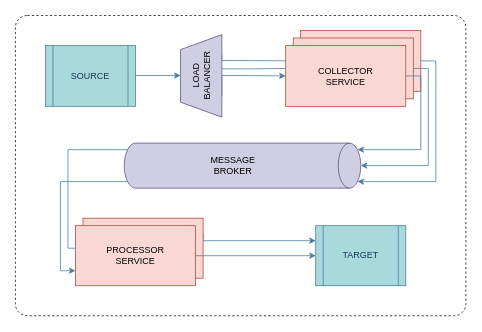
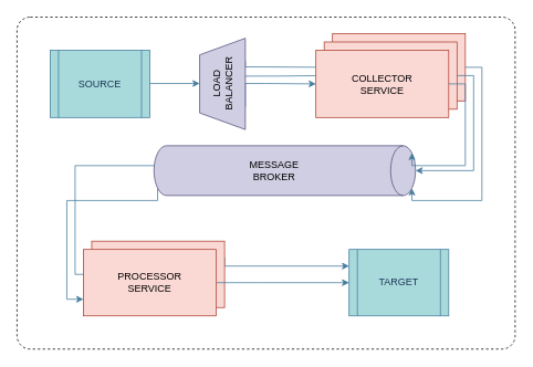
  <mxCell id="0" />
  <mxCell id="1" parent="0" />
  <mxCell id="2" value="" style="rounded=1;whiteSpace=wrap;html=1;labelBackgroundColor=none;dashed=1;strokeWidth=1;movable=0;resizable=0;rotatable=0;deletable=0;editable=0;locked=1;connectable=0;arcSize=4;" parent="1" vertex="1"><mxGeometry x="20" y="20" width="600" height="400" as="geometry" /></mxCell>
  <mxCell id="3" style="edgeStyle=orthogonalEdgeStyle;rounded=0;orthogonalLoop=1;jettySize=auto;html=1;entryX=0.5;entryY=0;entryDx=0;entryDy=0;strokeColor=#457B9D;fontColor=#1D3557;fillColor=#A8DADC;" parent="1" source="4" edge="1"><mxGeometry relative="1" as="geometry"><mxPoint x="240" y="100" as="targetPoint" /></mxGeometry></mxCell>
  <mxCell id="4" value="SOURCE" style="shape=process;whiteSpace=wrap;html=1;backgroundOutline=1;size=0.083;rotation=0;labelBackgroundColor=none;fillColor=#A8DADC;strokeColor=#457B9D;fontColor=#1D3557;" parent="1" vertex="1"><mxGeometry x="60" y="60" width="120" height="81" as="geometry" /></mxCell>
  <mxCell id="5" value="&lt;div&gt;TARGET&lt;/div&gt;" style="shape=process;whiteSpace=wrap;html=1;backgroundOutline=1;size=0.083;rotation=0;labelBackgroundColor=none;fillColor=#A8DADC;strokeColor=#457B9D;fontColor=#1D3557;" parent="1" vertex="1"><mxGeometry x="420" y="300" width="120" height="80" as="geometry" /></mxCell>
  <mxCell id="6" style="edgeStyle=orthogonalEdgeStyle;shape=connector;rounded=0;orthogonalLoop=1;jettySize=auto;html=1;exitX=0.145;exitY=1;exitDx=0;exitDy=-4.35;exitPerimeter=0;entryX=0;entryY=0.5;entryDx=0;entryDy=0;strokeColor=light-dark(#457b9d, #ededed);align=center;verticalAlign=middle;fontFamily=Helvetica;fontSize=11;fontColor=default;labelBackgroundColor=default;endArrow=classic;" edge="1" parent="1" source="8" target="20"><mxGeometry relative="1" as="geometry"><Array as="points"><mxPoint x="90" y="199" /><mxPoint x="90" y="330" /></Array></mxGeometry></mxCell>
  <mxCell id="7" style="edgeStyle=orthogonalEdgeStyle;shape=connector;rounded=0;orthogonalLoop=1;jettySize=auto;html=1;exitX=0.855;exitY=1;exitDx=0;exitDy=-4.35;exitPerimeter=0;entryX=0;entryY=0.75;entryDx=0;entryDy=0;strokeColor=light-dark(#457b9d, #ededed);align=center;verticalAlign=middle;fontFamily=Helvetica;fontSize=11;fontColor=default;labelBackgroundColor=default;endArrow=classic;" edge="1" parent="1" source="8" target="22"><mxGeometry relative="1" as="geometry"><Array as="points"><mxPoint x="80" y="241" /><mxPoint x="80" y="360" /></Array></mxGeometry></mxCell>
- <mxCell id="8" value="&lt;div&gt;MESSAGE&lt;/div&gt;&lt;div&gt;BROKER&lt;/div&gt;" style="shape=cylinder3;whiteSpace=wrap;html=1;boundedLbl=1;backgroundOutline=1;size=15;strokeColor=#56517e;fillColor=#d0cee2;direction=south;" parent="1" vertex="1"><mxGeometry x="165" y="190" width="315" height="60" as="geometry" /></mxCell>
+ <mxCell id="8" value="&lt;div&gt;MESSAGE&lt;/div&gt;&lt;div&gt;BROKER&lt;/div&gt;" style="shape=cylinder3;whiteSpace=wrap;html=1;boundedLbl=1;backgroundOutline=1;size=15;strokeColor=#56517e;fillColor=#d0cee2;direction=south;" parent="1" vertex="1"><mxGeometry x="185" y="175" width="315" height="60" as="geometry" /></mxCell>
  <mxCell id="9" value="&lt;div&gt;COLLECTOR&lt;/div&gt;&lt;div&gt;SERVICE&lt;/div&gt;" style="rounded=0;whiteSpace=wrap;html=1;strokeColor=#ae4132;fillColor=#fad9d5;" parent="1" vertex="1"><mxGeometry x="400" y="40" width="160" height="81" as="geometry" /></mxCell>
  <mxCell id="10" value="&lt;div&gt;COLLECTOR&lt;/div&gt;&lt;div&gt;SERVICE&lt;/div&gt;" style="rounded=0;whiteSpace=wrap;html=1;strokeColor=#ae4132;fillColor=#fad9d5;" parent="1" vertex="1"><mxGeometry x="390" y="50" width="160" height="81" as="geometry" /></mxCell>
  <mxCell id="11" style="edgeStyle=orthogonalEdgeStyle;shape=connector;rounded=0;orthogonalLoop=1;jettySize=auto;html=1;exitX=0.75;exitY=1;exitDx=0;exitDy=0;entryX=0;entryY=0.5;entryDx=0;entryDy=0;strokeColor=light-dark(#457b9d, #ededed);align=center;verticalAlign=middle;fontFamily=Helvetica;fontSize=11;fontColor=default;labelBackgroundColor=default;endArrow=classic;" edge="1" parent="1" source="14" target="9"><mxGeometry relative="1" as="geometry"><mxPoint x="310" y="67.5" as="sourcePoint" /><Array as="points"><mxPoint x="295" y="80" /><mxPoint x="310" y="80" /></Array></mxGeometry></mxCell>
  <mxCell id="12" style="edgeStyle=orthogonalEdgeStyle;shape=connector;rounded=0;orthogonalLoop=1;jettySize=auto;html=1;entryX=0;entryY=0.5;entryDx=0;entryDy=0;strokeColor=light-dark(#457b9d, #ededed);align=center;verticalAlign=middle;fontFamily=Helvetica;fontSize=11;fontColor=default;labelBackgroundColor=default;endArrow=classic;exitX=0.585;exitY=0.987;exitDx=0;exitDy=0;exitPerimeter=0;" edge="1" parent="1" source="14" target="10"><mxGeometry relative="1" as="geometry"><mxPoint x="310" y="91" as="sourcePoint" /><Array as="points"><mxPoint x="330" y="91" /></Array></mxGeometry></mxCell>
  <mxCell id="13" style="edgeStyle=orthogonalEdgeStyle;shape=connector;rounded=0;orthogonalLoop=1;jettySize=auto;html=1;exitX=0.25;exitY=1;exitDx=0;exitDy=0;entryX=0;entryY=0.5;entryDx=0;entryDy=0;strokeColor=light-dark(#457b9d, #ededed);align=center;verticalAlign=middle;fontFamily=Helvetica;fontSize=11;fontColor=default;labelBackgroundColor=default;endArrow=classic;" edge="1" parent="1" source="14" target="15"><mxGeometry relative="1" as="geometry"><mxPoint x="310" y="132.5" as="sourcePoint" /><Array as="points"><mxPoint x="295" y="100" /><mxPoint x="320" y="100" /></Array></mxGeometry></mxCell>
  <mxCell id="14" value="&lt;div&gt;LOAD&lt;/div&gt;&lt;div&gt;BALANCER&lt;/div&gt;" style="shape=trapezoid;perimeter=trapezoidPerimeter;whiteSpace=wrap;html=1;fixedSize=1;strokeColor=#56517e;fillColor=#d0cee2;rotation=-90;" parent="1" vertex="1"><mxGeometry x="212.5" y="73" width="110" height="55" as="geometry" /></mxCell>
  <mxCell id="15" value="&lt;div&gt;COLLECTOR&lt;/div&gt;&lt;div&gt;SERVICE&lt;/div&gt;" style="rounded=0;whiteSpace=wrap;html=1;strokeColor=#ae4132;fillColor=#fad9d5;" parent="1" vertex="1"><mxGeometry x="380" y="60" width="160" height="81" as="geometry" /></mxCell>
  <mxCell id="16" style="edgeStyle=orthogonalEdgeStyle;shape=connector;rounded=0;orthogonalLoop=1;jettySize=auto;html=1;exitX=1;exitY=0.5;exitDx=0;exitDy=0;entryX=0.145;entryY=0;entryDx=0;entryDy=4.35;entryPerimeter=0;strokeColor=light-dark(#457b9d, #ededed);align=center;verticalAlign=middle;fontFamily=Helvetica;fontSize=11;fontColor=default;labelBackgroundColor=default;endArrow=classic;" edge="1" parent="1" source="15" target="8"><mxGeometry relative="1" as="geometry"><Array as="points"><mxPoint x="560" y="100" /><mxPoint x="560" y="199" /></Array></mxGeometry></mxCell>
  <mxCell id="17" style="edgeStyle=orthogonalEdgeStyle;shape=connector;rounded=0;orthogonalLoop=1;jettySize=auto;html=1;exitX=1;exitY=0.5;exitDx=0;exitDy=0;entryX=0.5;entryY=0;entryDx=0;entryDy=0;entryPerimeter=0;strokeColor=light-dark(#457b9d, #ededed);align=center;verticalAlign=middle;fontFamily=Helvetica;fontSize=11;fontColor=default;labelBackgroundColor=default;endArrow=classic;" edge="1" parent="1" source="10" target="8"><mxGeometry relative="1" as="geometry" /></mxCell>
  <mxCell id="18" style="edgeStyle=orthogonalEdgeStyle;shape=connector;rounded=0;orthogonalLoop=1;jettySize=auto;html=1;exitX=1;exitY=0.5;exitDx=0;exitDy=0;entryX=0.855;entryY=0;entryDx=0;entryDy=4.35;entryPerimeter=0;strokeColor=light-dark(#457b9d, #ededed);align=center;verticalAlign=middle;fontFamily=Helvetica;fontSize=11;fontColor=default;labelBackgroundColor=default;endArrow=classic;" edge="1" parent="1" source="9" target="8"><mxGeometry relative="1" as="geometry"><Array as="points"><mxPoint x="580" y="80" /><mxPoint x="580" y="241" /></Array></mxGeometry></mxCell>
  <mxCell id="19" style="edgeStyle=orthogonalEdgeStyle;shape=connector;rounded=0;orthogonalLoop=1;jettySize=auto;html=1;exitX=1;exitY=0.25;exitDx=0;exitDy=0;entryX=0;entryY=0.25;entryDx=0;entryDy=0;strokeColor=light-dark(#457b9d, #ededed);align=center;verticalAlign=middle;fontFamily=Helvetica;fontSize=11;fontColor=default;labelBackgroundColor=default;endArrow=classic;" edge="1" parent="1" source="20" target="5"><mxGeometry relative="1" as="geometry"><Array as="points"><mxPoint x="270" y="320" /></Array></mxGeometry></mxCell>
  <mxCell id="20" value="&lt;div&gt;PROCESSOR&lt;/div&gt;&lt;div&gt;SERVICE&lt;/div&gt;" style="rounded=0;whiteSpace=wrap;html=1;strokeColor=#ae4132;fillColor=#fad9d5;" parent="1" vertex="1"><mxGeometry x="110" y="290" width="160" height="80" as="geometry" /></mxCell>
  <mxCell id="21" style="edgeStyle=orthogonalEdgeStyle;shape=connector;rounded=0;orthogonalLoop=1;jettySize=auto;html=1;exitX=1;exitY=0.5;exitDx=0;exitDy=0;entryX=0;entryY=0.5;entryDx=0;entryDy=0;strokeColor=light-dark(#457b9d, #ededed);align=center;verticalAlign=middle;fontFamily=Helvetica;fontSize=11;fontColor=default;labelBackgroundColor=default;endArrow=classic;" edge="1" parent="1" source="22" target="5"><mxGeometry relative="1" as="geometry"><Array as="points"><mxPoint x="310" y="340" /><mxPoint x="310" y="340" /></Array></mxGeometry></mxCell>
  <mxCell id="22" value="&lt;div&gt;PROCESSOR&lt;/div&gt;&lt;div&gt;SERVICE&lt;/div&gt;" style="rounded=0;whiteSpace=wrap;html=1;strokeColor=#ae4132;fillColor=#fad9d5;" parent="1" vertex="1"><mxGeometry x="100" y="300" width="160" height="80" as="geometry" /></mxCell>
